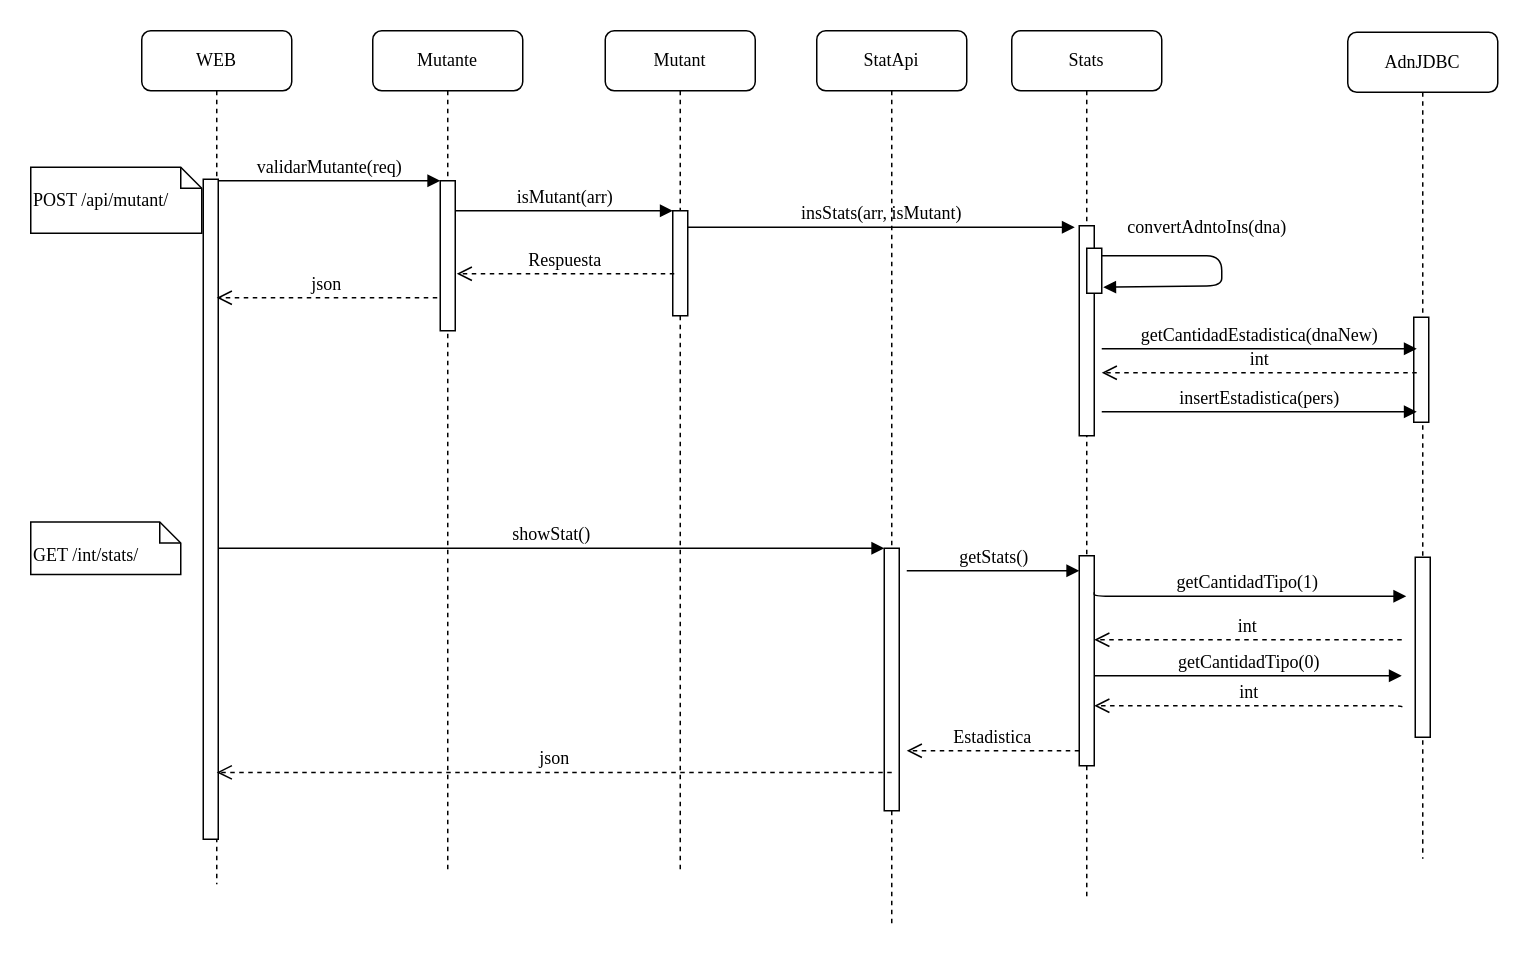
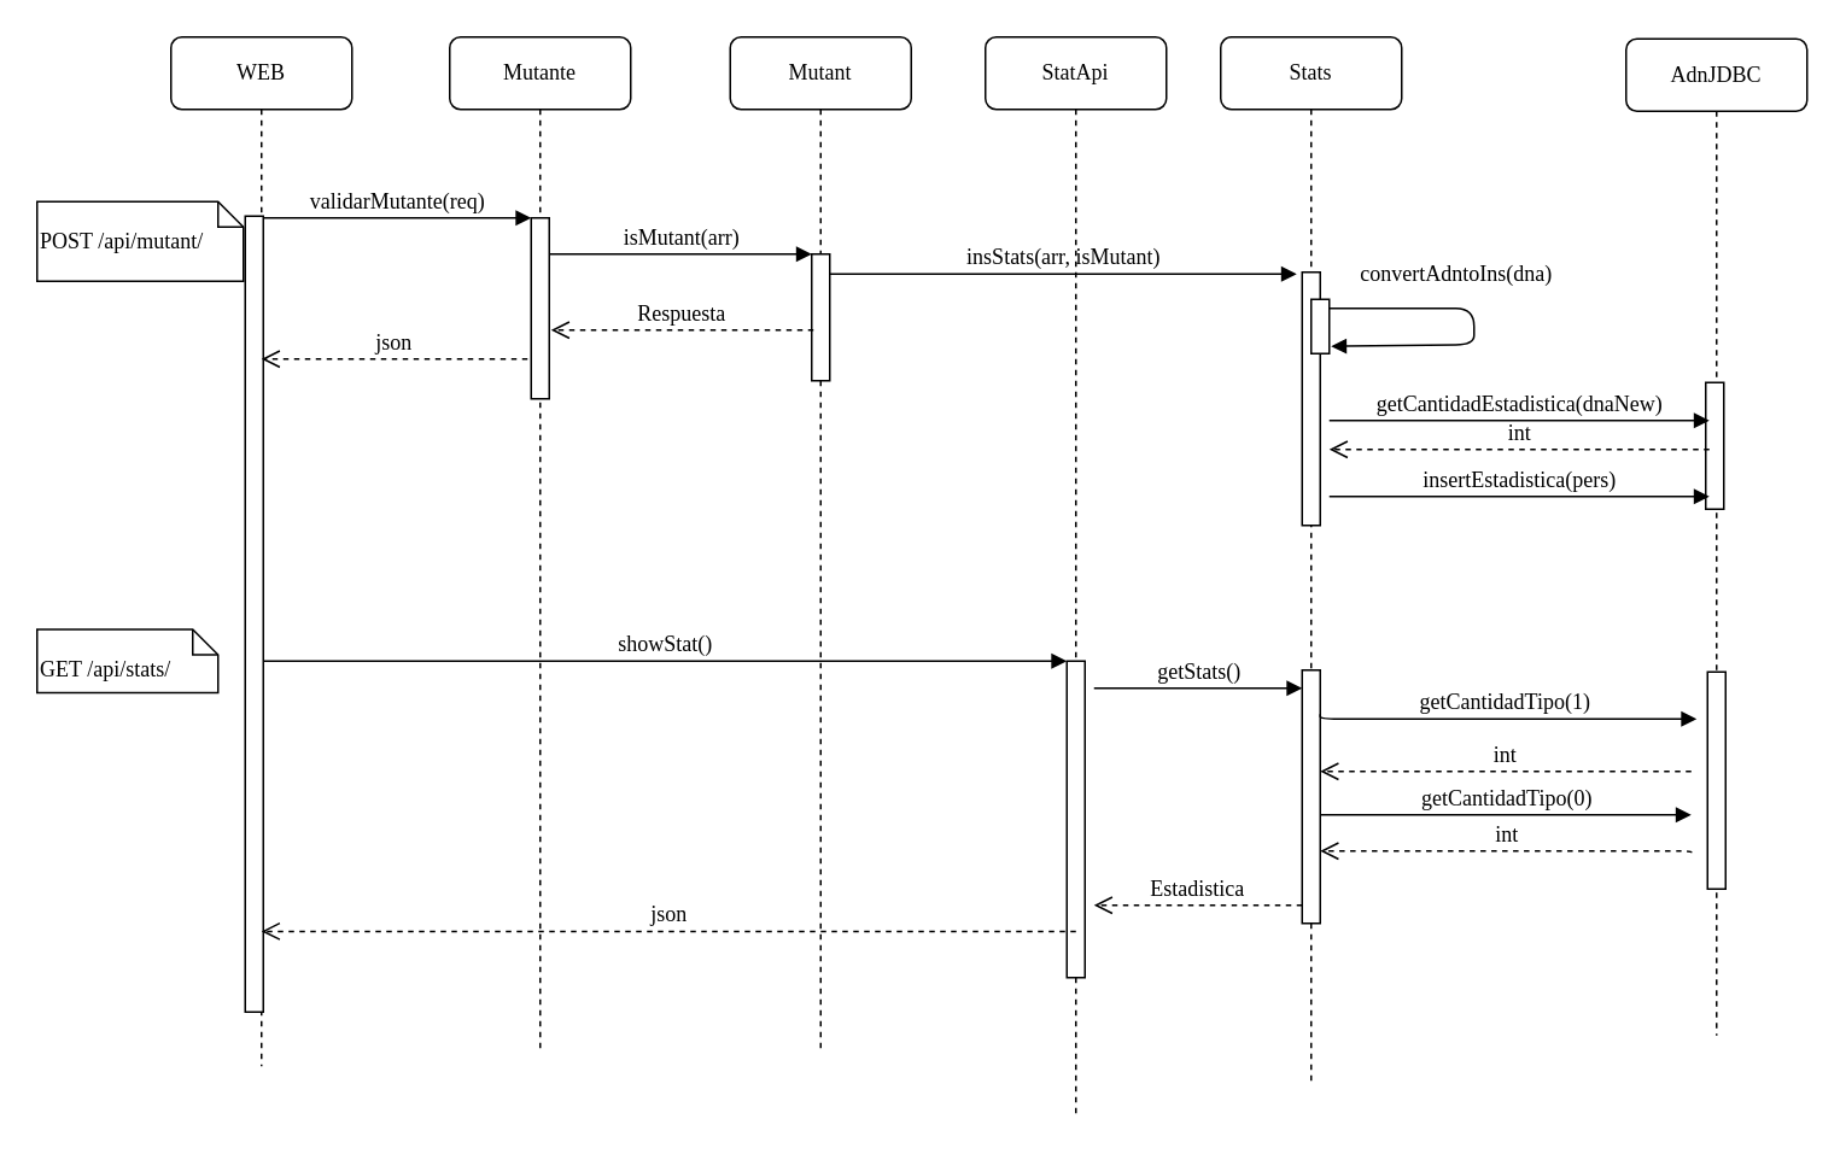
  <mxCell id="0" />
  <mxCell id="1" parent="0" />
  <mxCell id="2" value="Mutante" style="shape=umlLifeline;perimeter=lifelinePerimeter;whiteSpace=wrap;html=1;container=1;collapsible=0;recursiveResize=0;outlineConnect=0;rounded=1;shadow=0;comic=0;labelBackgroundColor=none;strokeColor=#000000;strokeWidth=1;fillColor=#FFFFFF;fontFamily=Verdana;fontSize=12;fontColor=#000000;align=center;" parent="1" vertex="1"><mxGeometry x="248" y="20" width="100" height="560" as="geometry" /></mxCell>
  <mxCell id="3" value="" style="html=1;points=[];perimeter=orthogonalPerimeter;rounded=0;shadow=0;comic=0;labelBackgroundColor=none;strokeColor=#000000;strokeWidth=1;fillColor=#FFFFFF;fontFamily=Verdana;fontSize=12;fontColor=#000000;align=center;" parent="2" vertex="1"><mxGeometry x="45" y="100" width="10" height="100" as="geometry" /></mxCell>
  <mxCell id="4" value="Mutant" style="shape=umlLifeline;perimeter=lifelinePerimeter;whiteSpace=wrap;html=1;container=1;collapsible=0;recursiveResize=0;outlineConnect=0;rounded=1;shadow=0;comic=0;labelBackgroundColor=none;strokeColor=#000000;strokeWidth=1;fillColor=#FFFFFF;fontFamily=Verdana;fontSize=12;fontColor=#000000;align=center;" parent="1" vertex="1"><mxGeometry x="403" y="20" width="100" height="560" as="geometry" /></mxCell>
  <mxCell id="5" value="" style="html=1;points=[];perimeter=orthogonalPerimeter;rounded=0;shadow=0;comic=0;labelBackgroundColor=none;strokeColor=#000000;strokeWidth=1;fillColor=#FFFFFF;fontFamily=Verdana;fontSize=12;fontColor=#000000;align=center;" parent="4" vertex="1"><mxGeometry x="45" y="120" width="10" height="70" as="geometry" /></mxCell>
  <mxCell id="6" value="StatApi" style="shape=umlLifeline;perimeter=lifelinePerimeter;whiteSpace=wrap;html=1;container=1;collapsible=0;recursiveResize=0;outlineConnect=0;rounded=1;shadow=0;comic=0;labelBackgroundColor=none;strokeColor=#000000;strokeWidth=1;fillColor=#FFFFFF;fontFamily=Verdana;fontSize=12;fontColor=#000000;align=center;" parent="1" vertex="1"><mxGeometry x="544" y="20" width="100" height="596" as="geometry" /></mxCell>
  <mxCell id="7" value="" style="html=1;points=[];perimeter=orthogonalPerimeter;rounded=0;shadow=0;comic=0;labelBackgroundColor=none;strokeColor=#000000;strokeWidth=1;fillColor=#FFFFFF;fontFamily=Verdana;fontSize=12;fontColor=#000000;align=center;" parent="6" vertex="1"><mxGeometry x="45" y="345" width="10" height="175" as="geometry" /></mxCell>
  <mxCell id="8" value="Stats" style="shape=umlLifeline;perimeter=lifelinePerimeter;whiteSpace=wrap;html=1;container=1;collapsible=0;recursiveResize=0;outlineConnect=0;rounded=1;shadow=0;comic=0;labelBackgroundColor=none;strokeColor=#000000;strokeWidth=1;fillColor=#FFFFFF;fontFamily=Verdana;fontSize=12;fontColor=#000000;align=center;" parent="1" vertex="1"><mxGeometry x="674" y="20" width="100" height="580" as="geometry" /></mxCell>
  <mxCell id="9" value="" style="html=1;points=[];perimeter=orthogonalPerimeter;rounded=0;shadow=0;comic=0;labelBackgroundColor=none;strokeColor=#000000;strokeWidth=1;fillColor=#FFFFFF;fontFamily=Verdana;fontSize=12;fontColor=#000000;align=center;" parent="8" vertex="1"><mxGeometry x="45" y="350" width="10" height="140" as="geometry" /></mxCell>
  <mxCell id="10" value="" style="html=1;points=[];perimeter=orthogonalPerimeter;rounded=0;shadow=0;comic=0;labelBackgroundColor=none;strokeColor=#000000;strokeWidth=1;fillColor=#FFFFFF;fontFamily=Verdana;fontSize=12;fontColor=#000000;align=center;" vertex="1" parent="8"><mxGeometry x="45" y="130" width="10" height="140" as="geometry" /></mxCell>
  <mxCell id="11" value="" style="html=1;points=[];perimeter=orthogonalPerimeter;rounded=0;shadow=0;comic=0;labelBackgroundColor=none;strokeColor=#000000;strokeWidth=1;fillColor=#FFFFFF;fontFamily=Verdana;fontSize=12;fontColor=#000000;align=center;" vertex="1" parent="8"><mxGeometry x="50" y="145" width="10" height="30" as="geometry" /></mxCell>
  <mxCell id="12" value="convertAdntoIns(dna)" style="html=1;verticalAlign=bottom;endArrow=block;labelBackgroundColor=none;fontFamily=Verdana;fontSize=12;edgeStyle=elbowEdgeStyle;elbow=vertical;entryX=1.1;entryY=0.867;entryDx=0;entryDy=0;entryPerimeter=0;" edge="1" parent="8" source="11" target="11"><mxGeometry x="-0.218" y="10" relative="1" as="geometry"><mxPoint x="-206" y="140" as="sourcePoint" /><mxPoint x="120" y="140" as="targetPoint" /><Array as="points"><mxPoint x="140" y="160" /></Array><mxPoint as="offset" /></mxGeometry></mxCell>
  <mxCell id="13" value="AdnJDBC" style="shape=umlLifeline;perimeter=lifelinePerimeter;whiteSpace=wrap;html=1;container=1;collapsible=0;recursiveResize=0;outlineConnect=0;rounded=1;shadow=0;comic=0;labelBackgroundColor=none;strokeColor=#000000;strokeWidth=1;fillColor=#FFFFFF;fontFamily=Verdana;fontSize=12;fontColor=#000000;align=center;" parent="1" vertex="1"><mxGeometry x="898" y="21" width="100" height="551" as="geometry" /></mxCell>
  <mxCell id="14" value="" style="html=1;points=[];perimeter=orthogonalPerimeter;rounded=0;shadow=0;comic=0;labelBackgroundColor=none;strokeColor=#000000;strokeWidth=1;fillColor=#FFFFFF;fontFamily=Verdana;fontSize=12;fontColor=#000000;align=center;" parent="13" vertex="1"><mxGeometry x="44" y="190" width="10" height="70" as="geometry" /></mxCell>
  <mxCell id="15" value="" style="html=1;points=[];perimeter=orthogonalPerimeter;rounded=0;shadow=0;comic=0;labelBackgroundColor=none;strokeColor=#000000;strokeWidth=1;fillColor=#FFFFFF;fontFamily=Verdana;fontSize=12;fontColor=#000000;align=center;" vertex="1" parent="13"><mxGeometry x="45" y="350" width="10" height="120" as="geometry" /></mxCell>
  <mxCell id="16" value="WEB" style="shape=umlLifeline;perimeter=lifelinePerimeter;whiteSpace=wrap;html=1;container=1;collapsible=0;recursiveResize=0;outlineConnect=0;rounded=1;shadow=0;comic=0;labelBackgroundColor=none;strokeColor=#000000;strokeWidth=1;fillColor=#FFFFFF;fontFamily=Verdana;fontSize=12;fontColor=#000000;align=center;" parent="1" vertex="1"><mxGeometry x="94" y="20" width="100" height="569" as="geometry" /></mxCell>
  <mxCell id="17" value="" style="html=1;points=[];perimeter=orthogonalPerimeter;rounded=0;shadow=0;comic=0;labelBackgroundColor=none;strokeColor=#000000;strokeWidth=1;fillColor=#FFFFFF;fontFamily=Verdana;fontSize=12;fontColor=#000000;align=center;" parent="16" vertex="1"><mxGeometry x="41" y="99" width="10" height="440" as="geometry" /></mxCell>
  <mxCell id="18" value="showStat()" style="html=1;verticalAlign=bottom;endArrow=block;entryX=0;entryY=0;labelBackgroundColor=none;fontFamily=Verdana;fontSize=12;" parent="1" source="17" target="7" edge="1"><mxGeometry relative="1" as="geometry"><mxPoint x="504" y="340" as="sourcePoint" /></mxGeometry></mxCell>
  <mxCell id="19" value="validarMutante(req)" style="html=1;verticalAlign=bottom;endArrow=block;entryX=0;entryY=0;labelBackgroundColor=none;fontFamily=Verdana;fontSize=12;edgeStyle=elbowEdgeStyle;elbow=vertical;" parent="1" source="17" target="3" edge="1"><mxGeometry relative="1" as="geometry"><mxPoint x="214" y="110" as="sourcePoint" /></mxGeometry></mxCell>
  <mxCell id="20" value="isMutant(arr)" style="html=1;verticalAlign=bottom;endArrow=block;entryX=0;entryY=0;labelBackgroundColor=none;fontFamily=Verdana;fontSize=12;edgeStyle=elbowEdgeStyle;elbow=vertical;" parent="1" source="3" target="5" edge="1"><mxGeometry relative="1" as="geometry"><mxPoint x="364" y="120" as="sourcePoint" /></mxGeometry></mxCell>
  <mxCell id="21" value="&lt;br&gt;POST /api/mutant/" style="shape=note;whiteSpace=wrap;html=1;size=14;verticalAlign=top;align=left;spacingTop=-6;rounded=0;shadow=0;comic=0;labelBackgroundColor=none;strokeColor=#000000;strokeWidth=1;fillColor=#FFFFFF;fontFamily=Verdana;fontSize=12;fontColor=#000000;" parent="1" vertex="1"><mxGeometry x="20" y="111" width="114" height="44" as="geometry" /></mxCell>
- <mxCell id="22" value="&lt;br&gt;GET /int/stats/" style="shape=note;whiteSpace=wrap;html=1;size=14;verticalAlign=top;align=left;spacingTop=-6;rounded=0;shadow=0;comic=0;labelBackgroundColor=none;strokeColor=#000000;strokeWidth=1;fillColor=#FFFFFF;fontFamily=Verdana;fontSize=12;fontColor=#000000;" parent="1" vertex="1"><mxGeometry x="20" y="347.5" width="100" height="35" as="geometry" /></mxCell>
+ <mxCell id="22" value="&lt;br&gt;GET /api/stats/" style="shape=note;whiteSpace=wrap;html=1;size=14;verticalAlign=top;align=left;spacingTop=-6;rounded=0;shadow=0;comic=0;labelBackgroundColor=none;strokeColor=#000000;strokeWidth=1;fillColor=#FFFFFF;fontFamily=Verdana;fontSize=12;fontColor=#000000;" parent="1" vertex="1"><mxGeometry x="20" y="347.5" width="100" height="35" as="geometry" /></mxCell>
  <mxCell id="23" value="Respuesta" style="html=1;verticalAlign=bottom;endArrow=open;dashed=1;endSize=8;labelBackgroundColor=none;fontFamily=Verdana;fontSize=12;edgeStyle=elbowEdgeStyle;elbow=horizontal;exitX=0.1;exitY=0.085;exitDx=0;exitDy=0;exitPerimeter=0;" edge="1" parent="1"><mxGeometry relative="1" as="geometry"><mxPoint x="304" y="182" as="targetPoint" /><Array as="points"><mxPoint x="394" y="181.5" /></Array><mxPoint x="449" y="182" as="sourcePoint" /></mxGeometry></mxCell>
  <mxCell id="24" value="json" style="html=1;verticalAlign=bottom;endArrow=open;dashed=1;endSize=8;labelBackgroundColor=none;fontFamily=Verdana;fontSize=12;edgeStyle=elbowEdgeStyle;elbow=horizontal;entryX=0.9;entryY=0.109;entryDx=0;entryDy=0;entryPerimeter=0;" edge="1" parent="1"><mxGeometry relative="1" as="geometry"><mxPoint x="144" y="198" as="targetPoint" /><Array as="points" /><mxPoint x="291" y="198" as="sourcePoint" /></mxGeometry></mxCell>
  <mxCell id="25" value="getStats()" style="html=1;verticalAlign=bottom;endArrow=block;labelBackgroundColor=none;fontFamily=Verdana;fontSize=12;edgeStyle=elbowEdgeStyle;elbow=vertical;" edge="1" parent="1" target="9"><mxGeometry relative="1" as="geometry"><mxPoint x="604" y="380" as="sourcePoint" /><mxPoint x="704" y="270" as="targetPoint" /><Array as="points"><mxPoint x="664" y="380" /></Array></mxGeometry></mxCell>
  <mxCell id="26" value="getCantidadTipo(1)" style="html=1;verticalAlign=bottom;endArrow=block;labelBackgroundColor=none;fontFamily=Verdana;fontSize=12;edgeStyle=elbowEdgeStyle;elbow=vertical;exitX=1;exitY=0.174;exitDx=0;exitDy=0;exitPerimeter=0;" edge="1" parent="1" source="9"><mxGeometry relative="1" as="geometry"><mxPoint x="764" y="282" as="sourcePoint" /><mxPoint x="937" y="397" as="targetPoint" /><Array as="points"><mxPoint x="764" y="397" /><mxPoint x="784" y="380" /><mxPoint x="794" y="430" /></Array></mxGeometry></mxCell>
  <mxCell id="27" value="int" style="html=1;verticalAlign=bottom;endArrow=open;dashed=1;endSize=8;labelBackgroundColor=none;fontFamily=Verdana;fontSize=12;edgeStyle=elbowEdgeStyle;elbow=vertical;" edge="1" parent="1" target="9"><mxGeometry relative="1" as="geometry"><mxPoint x="748" y="434" as="targetPoint" /><Array as="points" /><mxPoint x="934" y="426" as="sourcePoint" /></mxGeometry></mxCell>
  <mxCell id="28" value="getCantidadTipo(0)" style="html=1;verticalAlign=bottom;endArrow=block;labelBackgroundColor=none;fontFamily=Verdana;fontSize=12;edgeStyle=elbowEdgeStyle;elbow=vertical;" edge="1" parent="1"><mxGeometry relative="1" as="geometry"><mxPoint x="729" y="450" as="sourcePoint" /><mxPoint x="934" y="450" as="targetPoint" /><Array as="points"><mxPoint x="834" y="450" /></Array></mxGeometry></mxCell>
  <mxCell id="29" value="int" style="html=1;verticalAlign=bottom;endArrow=open;dashed=1;endSize=8;labelBackgroundColor=none;fontFamily=Verdana;fontSize=12;edgeStyle=elbowEdgeStyle;elbow=vertical;" edge="1" parent="1"><mxGeometry relative="1" as="geometry"><mxPoint x="729" y="470.5" as="targetPoint" /><Array as="points"><mxPoint x="819" y="470" /></Array><mxPoint x="934" y="471" as="sourcePoint" /></mxGeometry></mxCell>
  <mxCell id="30" value="Estadistica" style="html=1;verticalAlign=bottom;endArrow=open;dashed=1;endSize=8;labelBackgroundColor=none;fontFamily=Verdana;fontSize=12;edgeStyle=elbowEdgeStyle;elbow=vertical;" edge="1" parent="1"><mxGeometry relative="1" as="geometry"><mxPoint x="604" y="500" as="targetPoint" /><Array as="points"><mxPoint x="694" y="500" /><mxPoint x="674" y="380" /></Array><mxPoint x="719" y="500" as="sourcePoint" /></mxGeometry></mxCell>
  <mxCell id="31" value="json" style="html=1;verticalAlign=bottom;endArrow=open;dashed=1;endSize=8;labelBackgroundColor=none;fontFamily=Verdana;fontSize=12;edgeStyle=elbowEdgeStyle;elbow=horizontal;exitX=0.5;exitY=0.854;exitDx=0;exitDy=0;exitPerimeter=0;" edge="1" parent="1" source="7"><mxGeometry relative="1" as="geometry"><mxPoint x="144" y="515" as="targetPoint" /><Array as="points"><mxPoint x="144" y="515" /></Array><mxPoint x="544" y="530" as="sourcePoint" /></mxGeometry></mxCell>
  <mxCell id="32" value="getCantidadEstadistica(dnaNew)" style="html=1;verticalAlign=bottom;endArrow=block;labelBackgroundColor=none;fontFamily=Verdana;fontSize=12;edgeStyle=elbowEdgeStyle;elbow=vertical;exitX=1.5;exitY=0.586;exitDx=0;exitDy=0;exitPerimeter=0;" edge="1" parent="1" source="10"><mxGeometry relative="1" as="geometry"><mxPoint x="743" y="233" as="sourcePoint" /><mxPoint x="944" y="232" as="targetPoint" /><Array as="points" /></mxGeometry></mxCell>
  <mxCell id="33" value="int" style="html=1;verticalAlign=bottom;endArrow=open;dashed=1;endSize=8;labelBackgroundColor=none;fontFamily=Verdana;fontSize=12;edgeStyle=elbowEdgeStyle;elbow=vertical;" edge="1" parent="1"><mxGeometry relative="1" as="geometry"><mxPoint x="734" y="248" as="targetPoint" /><Array as="points" /><mxPoint x="944" y="248" as="sourcePoint" /></mxGeometry></mxCell>
  <mxCell id="34" value="insertEstadistica(pers)" style="html=1;verticalAlign=bottom;endArrow=block;labelBackgroundColor=none;fontFamily=Verdana;fontSize=12;edgeStyle=elbowEdgeStyle;elbow=vertical;" edge="1" parent="1"><mxGeometry relative="1" as="geometry"><mxPoint x="734" y="274" as="sourcePoint" /><mxPoint x="944" y="274" as="targetPoint" /><Array as="points"><mxPoint x="844" y="274" /></Array></mxGeometry></mxCell>
  <mxCell id="35" value="insStats(arr, isMutant)" style="html=1;verticalAlign=bottom;endArrow=block;labelBackgroundColor=none;fontFamily=Verdana;fontSize=12;edgeStyle=elbowEdgeStyle;elbow=vertical;entryX=-0.3;entryY=0.007;entryDx=0;entryDy=0;entryPerimeter=0;" edge="1" parent="1" source="5" target="10"><mxGeometry relative="1" as="geometry"><mxPoint x="474" y="148.5" as="sourcePoint" /><mxPoint x="704" y="149.5" as="targetPoint" /><Array as="points"><mxPoint x="684" y="151" /><mxPoint x="514" y="149" /><mxPoint x="664" y="155" /></Array></mxGeometry></mxCell>
